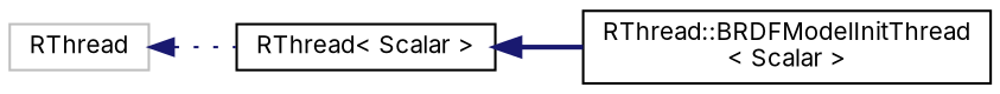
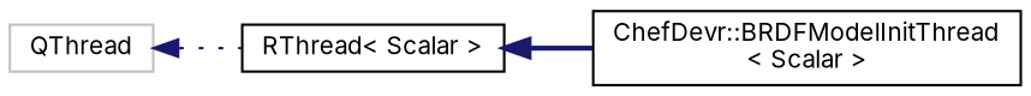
  digraph {
    fontname=Inter
    rankdir=LR
    node [color=black fillcolor=white fontname=Inter fontsize=10 shape=record style=filled]
    edge [color=midnightblue dir=back fontname=Inter fontsize=10 labelfontname=FreeSans labelfontsize=10]
-   n1 [color=grey75 height=0.2 label=RThread width=0.4]
+   n1 [color=grey75 height=0.2 label=QThread width=0.4]
    n2 [height=0.2 label="RThread\< Scalar \>" width=0.4]
-   n3 [height=0.2 label="RThread::BRDFModelInitThread\l\< Scalar \>" width=0.4]
+   n3 [height=0.2 label="ChefDevr::BRDFModelInitThread\l\< Scalar \>" width=0.4]
    n1 -> n2 [style=dotted]
    n2 -> n3 [style=bold]
  }
